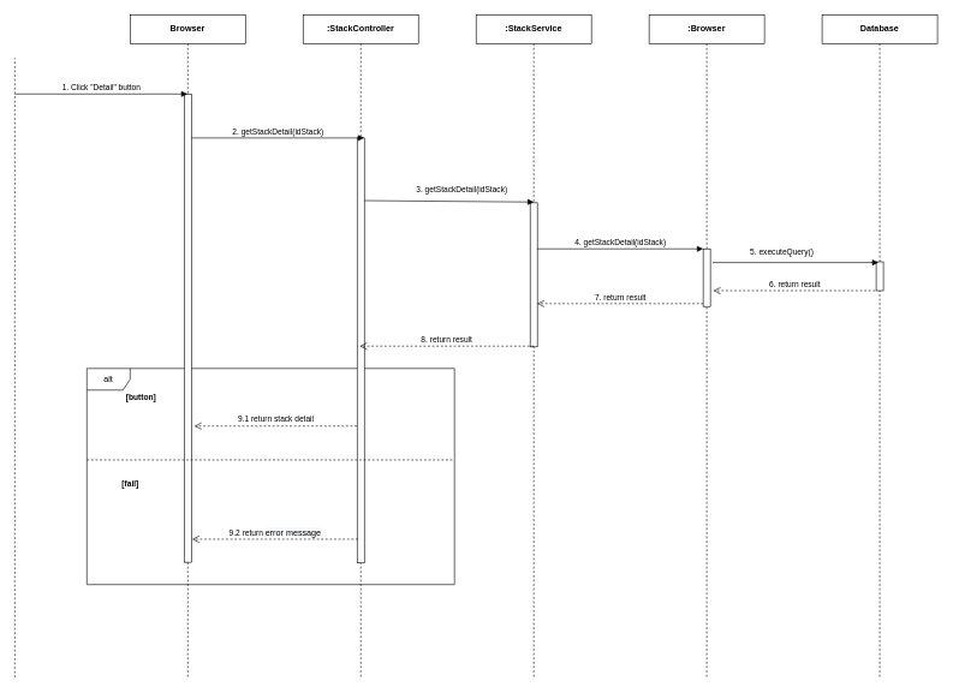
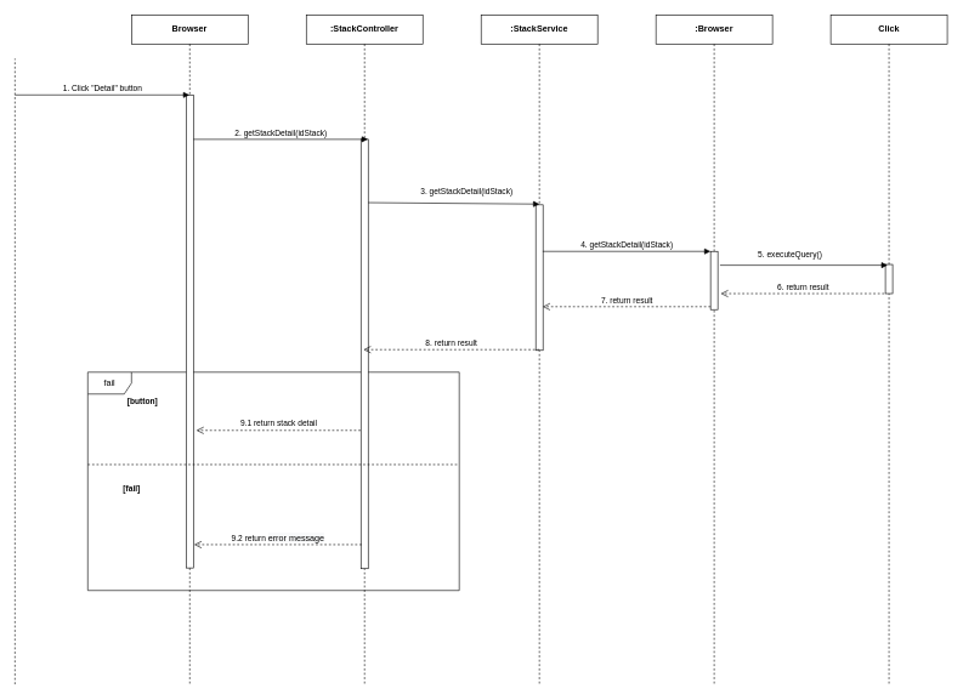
  <mxCell id="0" />
  <mxCell id="1" parent="0" />
- <mxCell id="2" value="alt" style="shape=umlFrame;whiteSpace=wrap;html=1;" parent="1" vertex="1"><mxGeometry x="120" y="511" width="510" height="300" as="geometry" /></mxCell>
+ <mxCell id="2" value="fail" style="shape=umlFrame;whiteSpace=wrap;html=1;" parent="1" vertex="1"><mxGeometry x="120" y="511" width="510" height="300" as="geometry" /></mxCell>
  <mxCell id="3" value="&lt;b&gt;Browser&lt;/b&gt;" style="shape=umlLifeline;perimeter=lifelinePerimeter;whiteSpace=wrap;html=1;container=1;collapsible=0;recursiveResize=0;outlineConnect=0;" parent="1" vertex="1"><mxGeometry x="180" y="20" width="160" height="920" as="geometry" /></mxCell>
  <mxCell id="4" value="" style="html=1;points=[];perimeter=orthogonalPerimeter;" parent="3" vertex="1"><mxGeometry x="75" y="110" width="10" height="650" as="geometry" /></mxCell>
  <mxCell id="5" value="&lt;b&gt;:Browser&lt;/b&gt;" style="shape=umlLifeline;perimeter=lifelinePerimeter;whiteSpace=wrap;html=1;container=1;collapsible=0;recursiveResize=0;outlineConnect=0;" parent="1" vertex="1"><mxGeometry x="900" y="20" width="160" height="920" as="geometry" /></mxCell>
  <mxCell id="6" value="" style="html=1;points=[];perimeter=orthogonalPerimeter;" parent="5" vertex="1"><mxGeometry x="75" y="325" width="10" height="80" as="geometry" /></mxCell>
  <mxCell id="7" value="&lt;b&gt;:Stack&lt;/b&gt;&lt;b&gt;Service&lt;/b&gt;" style="shape=umlLifeline;perimeter=lifelinePerimeter;whiteSpace=wrap;html=1;container=1;collapsible=0;recursiveResize=0;outlineConnect=0;" parent="1" vertex="1"><mxGeometry x="660" y="20" width="160" height="920" as="geometry" /></mxCell>
  <mxCell id="8" value="" style="html=1;points=[];perimeter=orthogonalPerimeter;" parent="7" vertex="1"><mxGeometry x="75" y="261" width="10" height="200" as="geometry" /></mxCell>
  <mxCell id="9" value="&lt;b&gt;:StackController&lt;/b&gt;" style="shape=umlLifeline;perimeter=lifelinePerimeter;whiteSpace=wrap;html=1;container=1;collapsible=0;recursiveResize=0;outlineConnect=0;" parent="1" vertex="1"><mxGeometry x="420" y="20" width="160" height="920" as="geometry" /></mxCell>
  <mxCell id="10" value="" style="html=1;points=[];perimeter=orthogonalPerimeter;" parent="9" vertex="1"><mxGeometry x="75" y="171" width="10" height="590" as="geometry" /></mxCell>
  <mxCell id="11" value="1. Click &quot;Detail&quot; button" style="html=1;verticalAlign=bottom;endArrow=block;" parent="1" target="3" edge="1"><mxGeometry width="80" relative="1" as="geometry"><mxPoint x="20" y="130" as="sourcePoint" /><mxPoint x="100" y="130" as="targetPoint" /></mxGeometry></mxCell>
  <mxCell id="12" value="&lt;div style=&quot;text-align: center&quot;&gt;&lt;span style=&quot;text-align: left&quot;&gt;2. getStackDetail&lt;/span&gt;(idStack)&lt;/div&gt;" style="html=1;verticalAlign=bottom;endArrow=block;" parent="1" edge="1"><mxGeometry width="80" relative="1" as="geometry"><mxPoint x="265" y="191" as="sourcePoint" /><mxPoint x="504.5" y="191" as="targetPoint" /></mxGeometry></mxCell>
  <mxCell id="13" value="&lt;div style=&quot;text-align: center&quot;&gt;&lt;span style=&quot;text-align: left&quot;&gt;3. getStackDetail&lt;/span&gt;(idStack)&lt;/div&gt;" style="html=1;verticalAlign=bottom;endArrow=block;" parent="1" edge="1"><mxGeometry x="0.148" y="8" relative="1" as="geometry"><mxPoint x="505" y="278" as="sourcePoint" /><mxPoint x="740" y="280" as="targetPoint" /><mxPoint as="offset" /></mxGeometry></mxCell>
  <mxCell id="14" value="&lt;div style=&quot;text-align: center&quot;&gt;&lt;span style=&quot;text-align: left&quot;&gt;4. getStackDetail&lt;/span&gt;(idStack)&lt;/div&gt;" style="html=1;verticalAlign=bottom;endArrow=block;entryX=0;entryY=0;" parent="1" target="6" edge="1"><mxGeometry relative="1" as="geometry"><mxPoint x="744.5" y="345" as="sourcePoint" /></mxGeometry></mxCell>
  <mxCell id="15" value="7. return result" style="html=1;verticalAlign=bottom;endArrow=open;dashed=1;endSize=8;exitX=0;exitY=0.95;" parent="1" source="6" edge="1"><mxGeometry relative="1" as="geometry"><mxPoint x="744.5" y="421" as="targetPoint" /></mxGeometry></mxCell>
- <mxCell id="16" value="&lt;b&gt;Database&lt;/b&gt;" style="shape=umlLifeline;perimeter=lifelinePerimeter;whiteSpace=wrap;html=1;container=1;collapsible=0;recursiveResize=0;outlineConnect=0;" parent="1" vertex="1"><mxGeometry x="1140" y="20" width="160" height="920" as="geometry" /></mxCell>
+ <mxCell id="16" value="&lt;b&gt;Click&lt;/b&gt;" style="shape=umlLifeline;perimeter=lifelinePerimeter;whiteSpace=wrap;html=1;container=1;collapsible=0;recursiveResize=0;outlineConnect=0;" parent="1" vertex="1"><mxGeometry x="1140" y="20" width="160" height="920" as="geometry" /></mxCell>
  <mxCell id="17" value="" style="html=1;points=[];perimeter=orthogonalPerimeter;" parent="16" vertex="1"><mxGeometry x="75" y="343" width="10" height="40" as="geometry" /></mxCell>
  <mxCell id="18" value="5. executeQuery()" style="html=1;verticalAlign=bottom;endArrow=block;" parent="1" edge="1"><mxGeometry x="-0.167" y="6" relative="1" as="geometry"><mxPoint x="988" y="364" as="sourcePoint" /><mxPoint x="1218" y="364" as="targetPoint" /><mxPoint as="offset" /></mxGeometry></mxCell>
  <mxCell id="19" value="6. return result" style="html=1;verticalAlign=bottom;endArrow=open;dashed=1;endSize=8;" parent="1" edge="1"><mxGeometry relative="1" as="geometry"><mxPoint x="989" y="403" as="targetPoint" /><mxPoint x="1213.5" y="403" as="sourcePoint" /></mxGeometry></mxCell>
  <mxCell id="20" value="9.1 return stack detail" style="html=1;verticalAlign=bottom;endArrow=open;dashed=1;endSize=8;" parent="1" edge="1"><mxGeometry relative="1" as="geometry"><mxPoint x="494.5" y="591" as="sourcePoint" /><mxPoint x="269" y="591" as="targetPoint" /></mxGeometry></mxCell>
  <mxCell id="21" value="8. return result" style="html=1;verticalAlign=bottom;endArrow=open;dashed=1;endSize=8;" parent="1" edge="1"><mxGeometry relative="1" as="geometry"><mxPoint x="498.5" y="480" as="targetPoint" /><mxPoint x="740" y="480" as="sourcePoint" /></mxGeometry></mxCell>
  <mxCell id="22" value="&lt;span style=&quot;font-size: 11px ; background-color: rgb(255 , 255 , 255)&quot;&gt;&lt;b&gt;[button]&lt;/b&gt;&lt;/span&gt;" style="text;html=1;align=center;verticalAlign=middle;resizable=0;points=[];autosize=1;" parent="1" vertex="1"><mxGeometry x="160" y="541" width="70" height="20" as="geometry" /></mxCell>
  <mxCell id="23" value="&lt;span style=&quot;font-size: 11px ; background-color: rgb(255 , 255 , 255)&quot;&gt;&lt;b&gt;[fail]&lt;/b&gt;&lt;/span&gt;" style="text;html=1;align=center;verticalAlign=middle;resizable=0;points=[];autosize=1;" parent="1" vertex="1"><mxGeometry x="160" y="661" width="40" height="20" as="geometry" /></mxCell>
  <mxCell id="24" value="9.2 return&amp;nbsp;&lt;span style=&quot;font-size: 12px ; background-color: rgb(248 , 249 , 250)&quot;&gt;error message&lt;/span&gt;" style="html=1;verticalAlign=bottom;endArrow=open;dashed=1;endSize=8;" parent="1" edge="1"><mxGeometry relative="1" as="geometry"><mxPoint x="496" y="748" as="sourcePoint" /><mxPoint x="266" y="748" as="targetPoint" /></mxGeometry></mxCell>
  <mxCell id="25" value="" style="endArrow=none;dashed=1;html=1;" parent="1" edge="1"><mxGeometry width="50" height="50" relative="1" as="geometry"><mxPoint x="120" y="638" as="sourcePoint" /><mxPoint x="630" y="638" as="targetPoint" /></mxGeometry></mxCell>
  <mxCell id="26" value="" style="endArrow=none;dashed=1;html=1;" edge="1" parent="1"><mxGeometry width="50" height="50" relative="1" as="geometry"><mxPoint x="20" y="940" as="sourcePoint" /><mxPoint x="20" y="80" as="targetPoint" /></mxGeometry></mxCell>
